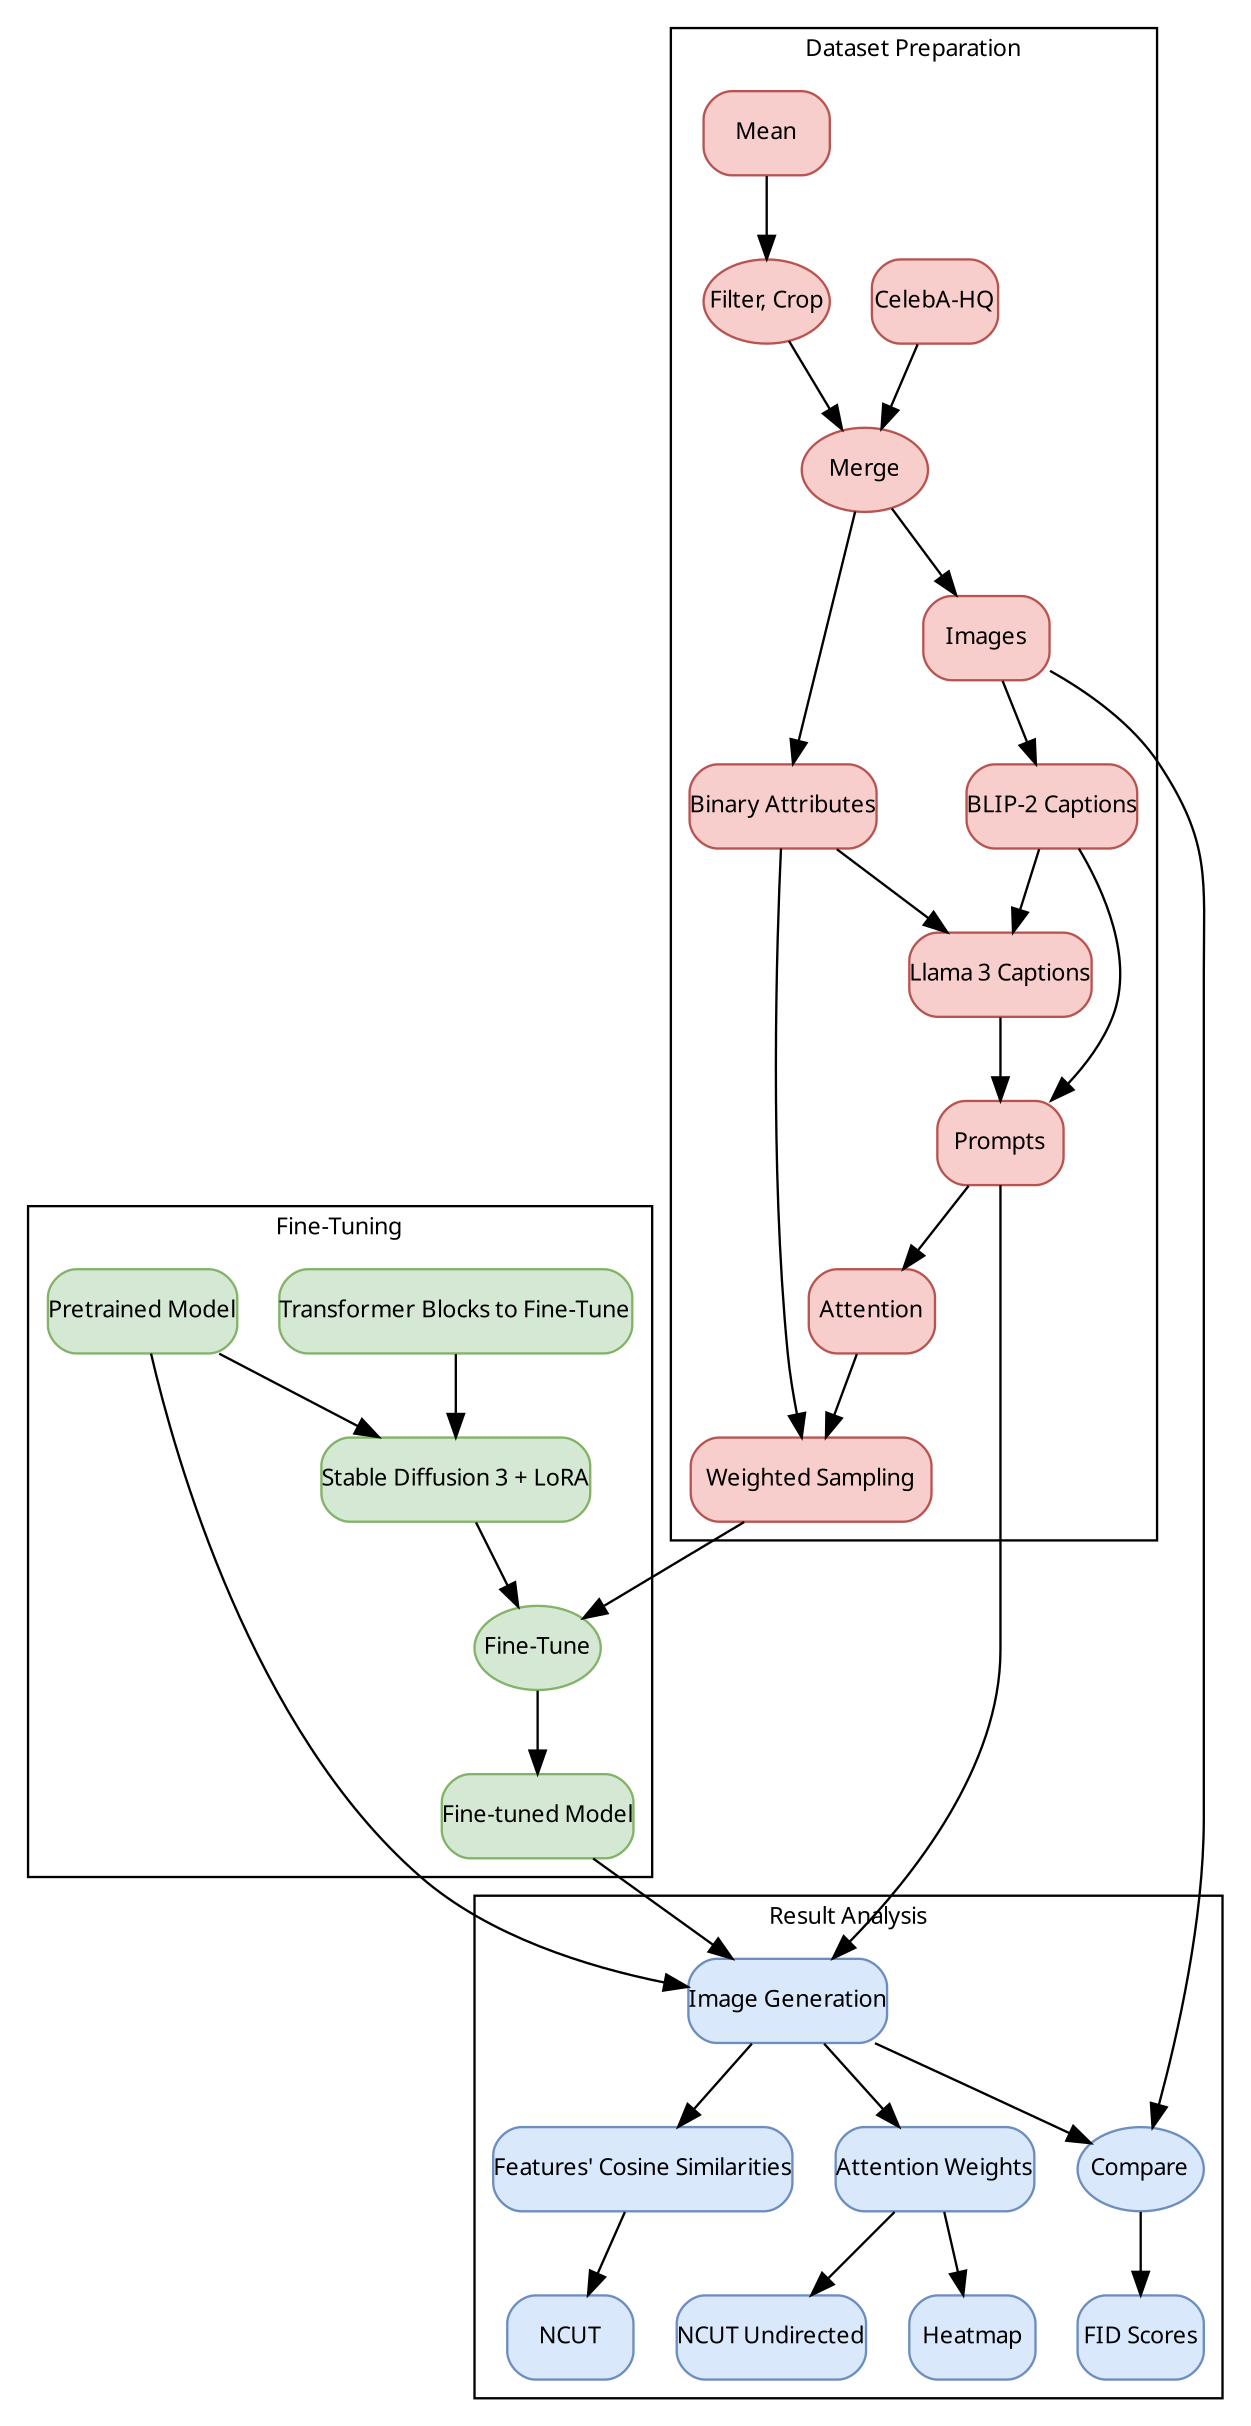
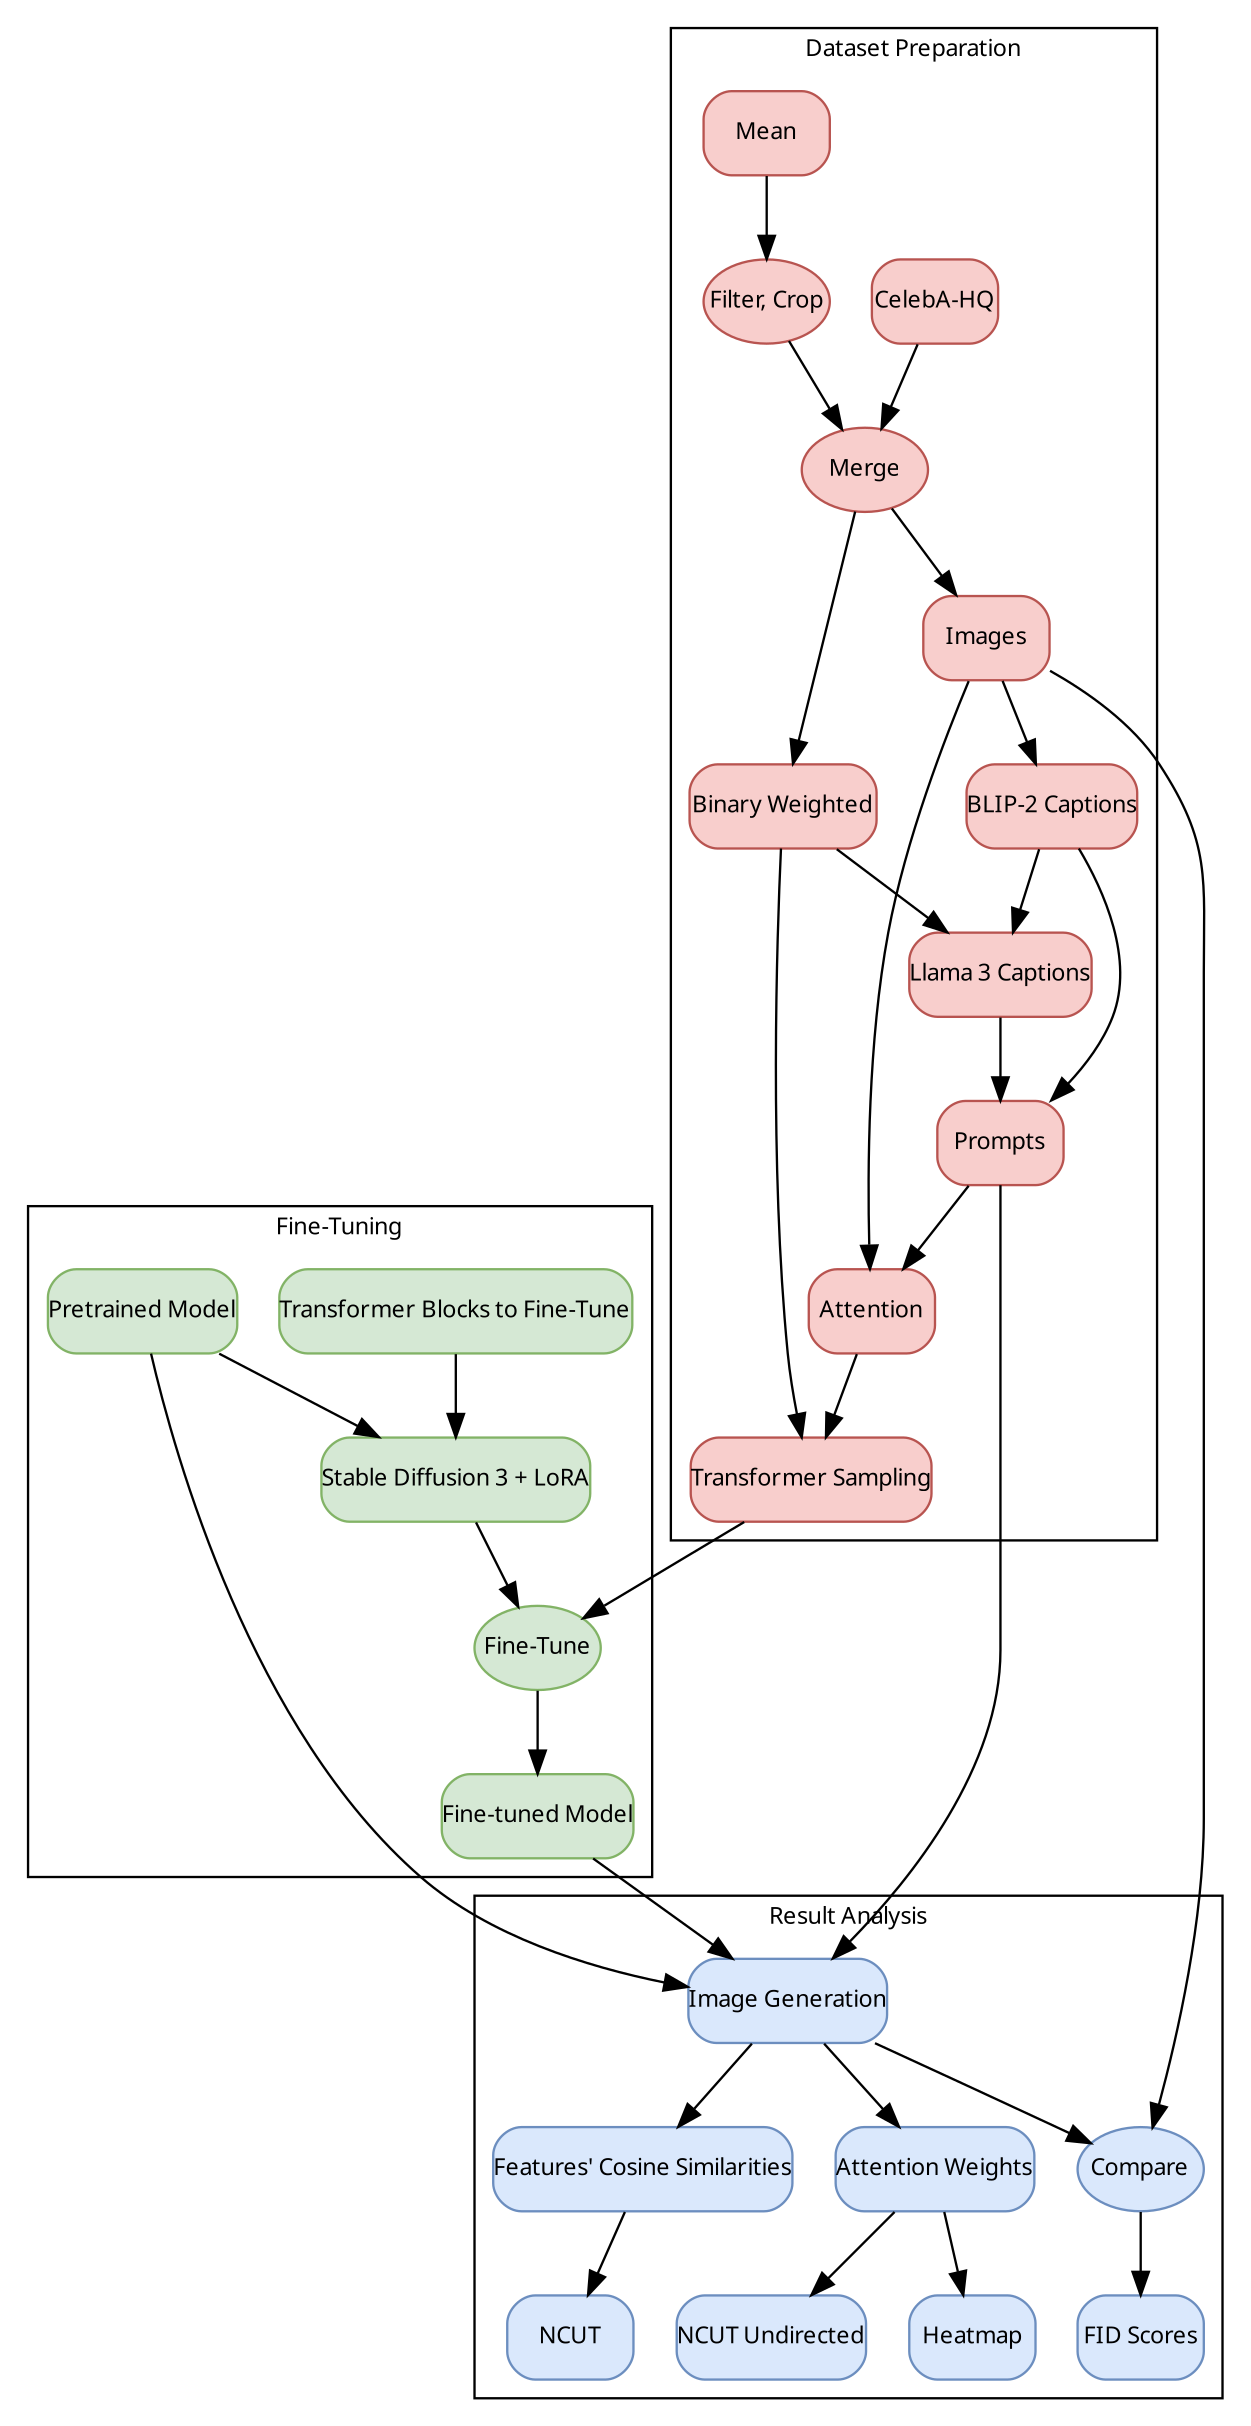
  digraph {
    fontname="Sans-Serif"
    fontsize=10
    node [color="#B85450" fillcolor="#F8CECC" fontname="Sans-Serif" fontsize=10 margin=0 shape=box style="filled,rounded"]
    n1 [label="CelebA-HQ"]
    n2 [label=Merge shape=ellipse]
    n3 [label=Mean]
    n4 [label="Filter, Crop" shape=ellipse]
    n5 [label=Images]
-   n6 [label="Binary Attributes"]
+   n6 [label="Binary Weighted"]
    n7 [label="BLIP-2 Captions"]
    n8 [label=Attention]
    n9 [label="Llama 3 Captions"]
-   n10 [label="Weighted Sampling"]
+   n10 [label="Transformer Sampling"]
    n11 [label=Prompts]
    n12 [color="#82B366" fillcolor="#D5E8D4" label="Fine-Tune" shape=ellipse]
    n13 [color="#82B366" fillcolor="#D5E8D4" label="Pretrained Model"]
    n14 [color="#82B366" fillcolor="#D5E8D4" label="Stable Diffusion 3 + LoRA"]
    n15 [color="#82B366" fillcolor="#D5E8D4" label="Transformer Blocks to Fine-Tune"]
    n16 [color="#82B366" fillcolor="#D5E8D4" label="Fine-tuned Model"]
    n17 [color="#6C8EBF" fillcolor="#DAE8FC" label=Compare shape=ellipse]
    n18 [color="#6C8EBF" fillcolor="#DAE8FC" label="Image Generation"]
    n19 [color="#6C8EBF" fillcolor="#DAE8FC" label="Features' Cosine Similarities"]
    n20 [color="#6C8EBF" fillcolor="#DAE8FC" label="Attention Weights"]
    n21 [color="#6C8EBF" fillcolor="#DAE8FC" label="FID Scores"]
    n22 [color="#6C8EBF" fillcolor="#DAE8FC" label=NCUT]
    n23 [color="#6C8EBF" fillcolor="#DAE8FC" label=Heatmap]
    n24 [color="#6C8EBF" fillcolor="#DAE8FC" label="NCUT Undirected"]
    subgraph cluster_1 {
      label="Dataset Preparation"
      n1
      n2
      n3
      n4
      n5
      n6
      n7
      n8
      n9
      n10
      n11
    }
    subgraph cluster_2 {
      label="Fine-Tuning"
      n12
      n13
      n14
      n15
      n16
    }
    subgraph cluster_3 {
      label="Result Analysis"
      n17
      n18
      n19
      n20
      n21
      n22
      n23
      n24
    }
    n1 -> n2
    n2 -> n5
    n2 -> n6
    n3 -> n4
    n4 -> n2
    n5 -> n7
+   n5 -> n8
    n5 -> n17
    n6 -> n9
    n6 -> n10
    n7 -> n9
    n7 -> n11
    n8 -> n10
    n9 -> n11
    n10 -> n12
    n11 -> n8
    n11 -> n18
    n12 -> n16
    n13 -> n14
    n13 -> n18
    n14 -> n12
    n15 -> n14
    n16 -> n18
    n17 -> n21
    n18 -> n17
    n18 -> n19
    n18 -> n20
    n19 -> n22
    n20 -> n23
    n20 -> n24
  }
